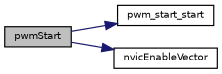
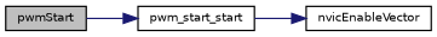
  digraph {
    rankdir=LR
    node [color=black fontname=Helvetica fontsize=8 shape=record]
    edge [color=midnightblue fontname=Helvetica fontsize=8 labelfontname=Helvetica labelfontsize=8 style=solid]
    n1 [fillcolor=grey75 fontcolor=black height=0.2 label=pwmStart style=filled width=0.4]
    n2 [height=0.2 label=pwm_start_start width=0.4]
    n3 [height=0.2 label=nvicEnableVector width=0.4]
    n1 -> n2
-   n1 -> n3
+   n2 -> n3
  }
